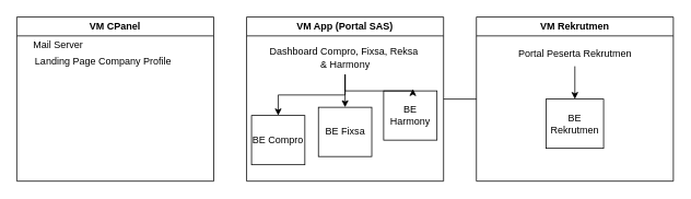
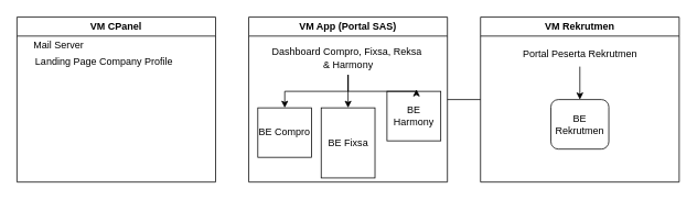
  <mxCell id="0" />
  <mxCell id="1" parent="0" />
  <mxCell id="2" value="VM CPanel" style="swimlane;whiteSpace=wrap;html=1;" vertex="1" parent="1"><mxGeometry x="20" y="20" width="240" height="200" as="geometry"><mxRectangle x="320" y="130" width="140" height="30" as="alternateBounds" /></mxGeometry></mxCell>
  <mxCell id="3" value="Mail Server" style="text;html=1;align=center;verticalAlign=middle;resizable=0;points=[];autosize=1;strokeColor=none;fillColor=none;" vertex="1" parent="2"><mxGeometry x="10" y="20" width="80" height="30" as="geometry" /></mxCell>
  <mxCell id="4" value="Landing Page Company Profile" style="text;html=1;align=center;verticalAlign=middle;resizable=0;points=[];autosize=1;strokeColor=none;fillColor=none;" vertex="1" parent="2"><mxGeometry x="10" y="40" width="190" height="30" as="geometry" /></mxCell>
  <mxCell id="5" style="edgeStyle=orthogonalEdgeStyle;rounded=0;orthogonalLoop=1;jettySize=auto;html=1;exitX=1;exitY=0.5;exitDx=0;exitDy=0;entryX=0;entryY=0.5;entryDx=0;entryDy=0;endArrow=none;" edge="1" parent="1" source="6" target="14"><mxGeometry relative="1" as="geometry" /></mxCell>
  <mxCell id="6" value="VM App (Portal SAS)" style="swimlane;whiteSpace=wrap;html=1;" vertex="1" parent="1"><mxGeometry x="300" y="20" width="240" height="200" as="geometry" /></mxCell>
  <mxCell id="7" value="" style="edgeStyle=orthogonalEdgeStyle;rounded=0;orthogonalLoop=1;jettySize=auto;html=1;" edge="1" parent="6" source="9" target="11"><mxGeometry relative="1" as="geometry" /></mxCell>
  <mxCell id="8" style="edgeStyle=orthogonalEdgeStyle;rounded=0;orthogonalLoop=1;jettySize=auto;html=1;entryX=0.5;entryY=0;entryDx=0;entryDy=0;" edge="1" parent="6" source="9" target="10"><mxGeometry relative="1" as="geometry" /></mxCell>
  <mxCell id="9" value="Dashboard Compro, Fixsa, Reksa&amp;nbsp;&lt;div&gt;&amp;amp; Harmony&lt;/div&gt;" style="text;html=1;align=center;verticalAlign=middle;resizable=0;points=[];autosize=1;strokeColor=none;fillColor=none;" vertex="1" parent="6"><mxGeometry x="15" y="30" width="210" height="40" as="geometry" /></mxCell>
- <mxCell id="10" value="BE Compro" style="whiteSpace=wrap;html=1;" vertex="1" parent="6"><mxGeometry x="6" y="120" width="65" height="60" as="geometry" /></mxCell>
- <mxCell id="11" value="BE Fixsa" style="whiteSpace=wrap;html=1;" vertex="1" parent="6"><mxGeometry x="87.5" y="110" width="65" height="60" as="geometry" /></mxCell>
+ <mxCell id="10" value="BE Compro" style="whiteSpace=wrap;html=1;" vertex="1" parent="6"><mxGeometry x="11" y="110" width="65" height="60" as="geometry" /></mxCell>
+ <mxCell id="11" value="BE Fixsa" style="whiteSpace=wrap;html=1;" vertex="1" parent="6"><mxGeometry x="87.5" y="110" width="65" height="85" as="geometry" /></mxCell>
  <mxCell id="12" value="BE Harmony" style="whiteSpace=wrap;html=1;" vertex="1" parent="6"><mxGeometry x="167" y="90" width="65" height="60" as="geometry" /></mxCell>
  <mxCell id="13" style="edgeStyle=orthogonalEdgeStyle;rounded=0;orthogonalLoop=1;jettySize=auto;html=1;entryX=0.548;entryY=-0.04;entryDx=0;entryDy=0;entryPerimeter=0;" edge="1" parent="6" source="9" target="12"><mxGeometry relative="1" as="geometry" /></mxCell>
  <mxCell id="14" value="VM Rekrutmen" style="swimlane;whiteSpace=wrap;html=1;" vertex="1" parent="1"><mxGeometry x="580" y="20" width="240" height="200" as="geometry"><mxRectangle x="320" y="130" width="140" height="30" as="alternateBounds" /></mxGeometry></mxCell>
  <mxCell id="15" value="" style="edgeStyle=orthogonalEdgeStyle;rounded=0;orthogonalLoop=1;jettySize=auto;html=1;" edge="1" parent="14" source="16" target="17"><mxGeometry relative="1" as="geometry" /></mxCell>
  <mxCell id="16" value="Portal Peserta Rekrutmen" style="text;html=1;align=center;verticalAlign=middle;resizable=0;points=[];autosize=1;strokeColor=none;fillColor=none;" vertex="1" parent="14"><mxGeometry x="40" y="30" width="160" height="30" as="geometry" /></mxCell>
- <mxCell id="17" value="BE Rekrutmen" style="whiteSpace=wrap;html=1;" vertex="1" parent="14"><mxGeometry x="85" y="100" width="70" height="60" as="geometry" /></mxCell>
+ <mxCell id="17" value="BE Rekrutmen" style="whiteSpace=wrap;html=1;rounded=1;" vertex="1" parent="14"><mxGeometry x="85" y="100" width="70" height="60" as="geometry" /></mxCell>
